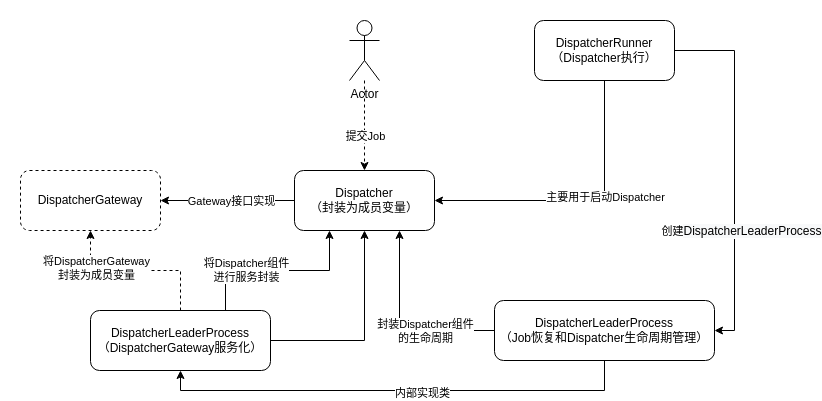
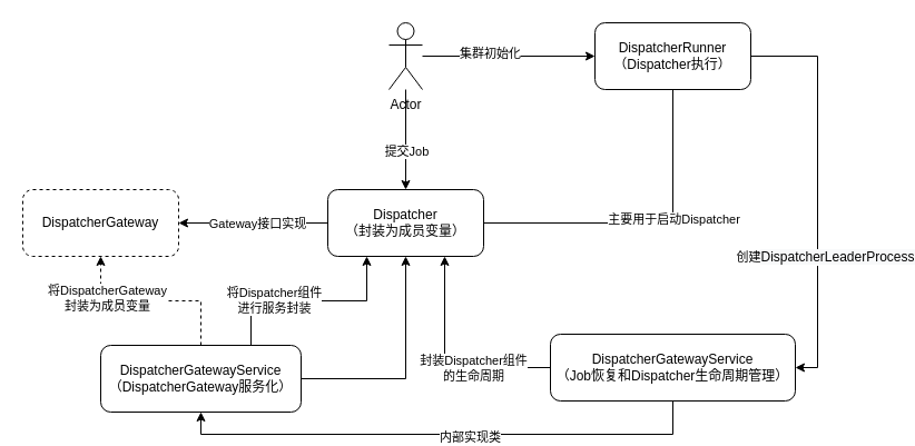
  <mxCell id="0" />
  <mxCell id="1" parent="0" />
  <mxCell id="2" style="edgeStyle=orthogonalEdgeStyle;rounded=0;orthogonalLoop=1;jettySize=auto;html=1;" edge="1" parent="1" source="4" target="15"><mxGeometry relative="1" as="geometry" /></mxCell>
  <mxCell id="3" value="Gateway接口实现" style="edgeLabel;html=1;align=center;verticalAlign=middle;resizable=0;points=[];" vertex="1" connectable="0" parent="2"><mxGeometry x="0.209" y="-3" relative="1" as="geometry"><mxPoint x="17" y="3" as="offset" /></mxGeometry></mxCell>
  <mxCell id="4" value="Dispatcher&lt;br&gt;（封装为成员变量）" style="rounded=1;whiteSpace=wrap;html=1;" vertex="1" parent="1"><mxGeometry x="294" y="170" width="140" height="60" as="geometry" /></mxCell>
- <mxCell id="5" style="edgeStyle=orthogonalEdgeStyle;rounded=0;orthogonalLoop=1;jettySize=auto;html=1;dashed=1;" edge="1" parent="1" source="9" target="4"><mxGeometry relative="1" as="geometry" /></mxCell>
+ <mxCell id="5" style="edgeStyle=orthogonalEdgeStyle;rounded=0;orthogonalLoop=1;jettySize=auto;html=1;" edge="1" parent="1" source="9" target="4"><mxGeometry relative="1" as="geometry" /></mxCell>
  <mxCell id="6" value="提交Job" style="edgeLabel;html=1;align=center;verticalAlign=middle;resizable=0;points=[];" vertex="1" connectable="0" parent="5"><mxGeometry x="0.222" relative="1" as="geometry"><mxPoint as="offset" /></mxGeometry></mxCell>
+ <mxCell id="7" style="edgeStyle=orthogonalEdgeStyle;rounded=0;orthogonalLoop=1;jettySize=auto;html=1;" edge="1" parent="1" source="9" target="14"><mxGeometry relative="1" as="geometry" /></mxCell>
+ <mxCell id="8" value="集群初始化" style="edgeLabel;html=1;align=center;verticalAlign=middle;resizable=0;points=[];" vertex="1" connectable="0" parent="7"><mxGeometry x="-0.231" y="3" relative="1" as="geometry"><mxPoint as="offset" /></mxGeometry></mxCell>
  <mxCell id="9" value="Actor" style="shape=umlActor;verticalLabelPosition=bottom;verticalAlign=top;html=1;outlineConnect=0;" vertex="1" parent="1"><mxGeometry x="349" y="20" width="30" height="60" as="geometry" /></mxCell>
- <mxCell id="10" style="edgeStyle=orthogonalEdgeStyle;rounded=0;orthogonalLoop=1;jettySize=auto;html=1;entryX=1;entryY=0.5;entryDx=0;entryDy=0;exitX=0.5;exitY=1;exitDx=0;exitDy=0;" edge="1" parent="1" source="14" target="4"><mxGeometry relative="1" as="geometry" /></mxCell>
+ <mxCell id="10" style="edgeStyle=orthogonalEdgeStyle;rounded=0;orthogonalLoop=1;jettySize=auto;html=1;entryX=1;entryY=0.5;entryDx=0;entryDy=0;exitX=0.5;exitY=1;exitDx=0;exitDy=0;endArrow=none;" edge="1" parent="1" source="14" target="4"><mxGeometry relative="1" as="geometry" /></mxCell>
  <mxCell id="11" value="主要用于启动Dispatcher" style="edgeLabel;html=1;align=center;verticalAlign=middle;resizable=0;points=[];" vertex="1" connectable="0" parent="10"><mxGeometry x="-0.2" relative="1" as="geometry"><mxPoint as="offset" /></mxGeometry></mxCell>
  <mxCell id="12" style="edgeStyle=orthogonalEdgeStyle;rounded=0;orthogonalLoop=1;jettySize=auto;html=1;entryX=1;entryY=0.5;entryDx=0;entryDy=0;exitX=1;exitY=0.5;exitDx=0;exitDy=0;" edge="1" parent="1" source="14" target="26"><mxGeometry relative="1" as="geometry" /></mxCell>
  <mxCell id="13" value="创建&lt;span style=&quot;font-size: 12px ; background-color: rgb(248 , 249 , 250)&quot;&gt;DispatcherLeaderProcess&lt;/span&gt;" style="edgeLabel;html=1;align=center;verticalAlign=middle;resizable=0;points=[];" vertex="1" connectable="0" parent="12"><mxGeometry x="0.17" y="2" relative="1" as="geometry"><mxPoint x="4" y="29" as="offset" /></mxGeometry></mxCell>
  <mxCell id="14" value="DispatcherRunner&lt;br&gt;（Dispatcher执行）" style="rounded=1;whiteSpace=wrap;html=1;" vertex="1" parent="1"><mxGeometry x="534" y="20" width="140" height="60" as="geometry" /></mxCell>
  <mxCell id="15" value="DispatcherGateway" style="rounded=1;whiteSpace=wrap;html=1;dashed=1;" vertex="1" parent="1"><mxGeometry x="20" y="170" width="140" height="60" as="geometry" /></mxCell>
  <mxCell id="16" style="edgeStyle=orthogonalEdgeStyle;rounded=0;orthogonalLoop=1;jettySize=auto;html=1;dashed=1;" edge="1" parent="1" source="21" target="15"><mxGeometry relative="1" as="geometry" /></mxCell>
  <mxCell id="17" value="将DispatcherGateway&lt;br&gt;封装为成员变量" style="edgeLabel;html=1;align=center;verticalAlign=middle;resizable=0;points=[];" vertex="1" connectable="0" parent="16"><mxGeometry x="0.475" y="-3" relative="1" as="geometry"><mxPoint as="offset" /></mxGeometry></mxCell>
  <mxCell id="18" style="edgeStyle=orthogonalEdgeStyle;rounded=0;orthogonalLoop=1;jettySize=auto;html=1;entryX=0.5;entryY=1;entryDx=0;entryDy=0;" edge="1" parent="1" source="21" target="4"><mxGeometry relative="1" as="geometry" /></mxCell>
  <mxCell id="19" style="edgeStyle=orthogonalEdgeStyle;rounded=0;orthogonalLoop=1;jettySize=auto;html=1;exitX=0.75;exitY=0;exitDx=0;exitDy=0;entryX=0.25;entryY=1;entryDx=0;entryDy=0;" edge="1" parent="1" source="21" target="4"><mxGeometry relative="1" as="geometry" /></mxCell>
  <mxCell id="20" value="将Dispatcher组件&lt;br&gt;进行服务封装" style="edgeLabel;html=1;align=center;verticalAlign=middle;resizable=0;points=[];" vertex="1" connectable="0" parent="19"><mxGeometry x="-0.352" y="1" relative="1" as="geometry"><mxPoint as="offset" /></mxGeometry></mxCell>
- <mxCell id="21" value="DispatcherLeaderProcess&lt;br&gt;（DispatcherGateway服务化）" style="rounded=1;whiteSpace=wrap;html=1;" vertex="1" parent="1"><mxGeometry x="90" y="310" width="180" height="60" as="geometry" /></mxCell>
+ <mxCell id="21" value="DispatcherGatewayService&lt;br&gt;（DispatcherGateway服务化）" style="rounded=1;whiteSpace=wrap;html=1;" vertex="1" parent="1"><mxGeometry x="90" y="310" width="180" height="60" as="geometry" /></mxCell>
  <mxCell id="22" style="edgeStyle=orthogonalEdgeStyle;rounded=0;orthogonalLoop=1;jettySize=auto;html=1;entryX=0.5;entryY=1;entryDx=0;entryDy=0;exitX=0.5;exitY=1;exitDx=0;exitDy=0;" edge="1" parent="1" source="26" target="21"><mxGeometry relative="1" as="geometry" /></mxCell>
  <mxCell id="23" value="内部实现类" style="edgeLabel;html=1;align=center;verticalAlign=middle;resizable=0;points=[];" vertex="1" connectable="0" parent="22"><mxGeometry x="-0.1" y="2" relative="1" as="geometry"><mxPoint as="offset" /></mxGeometry></mxCell>
  <mxCell id="24" style="edgeStyle=orthogonalEdgeStyle;rounded=0;orthogonalLoop=1;jettySize=auto;html=1;entryX=0.75;entryY=1;entryDx=0;entryDy=0;" edge="1" parent="1" source="26" target="4"><mxGeometry relative="1" as="geometry" /></mxCell>
  <mxCell id="25" value="封装Dispatcher组件&lt;br&gt;的生命周期" style="edgeLabel;html=1;align=center;verticalAlign=middle;resizable=0;points=[];" vertex="1" connectable="0" parent="24"><mxGeometry x="0.202" y="2" relative="1" as="geometry"><mxPoint x="27" y="22" as="offset" /></mxGeometry></mxCell>
- <mxCell id="26" value="DispatcherLeaderProcess&lt;br&gt;（Job恢复和Dispatcher生命周期管理）" style="rounded=1;whiteSpace=wrap;html=1;" vertex="1" parent="1"><mxGeometry x="494" y="300" width="220" height="60" as="geometry" /></mxCell>
+ <mxCell id="26" value="DispatcherGatewayService&lt;br&gt;（Job恢复和Dispatcher生命周期管理）" style="rounded=1;whiteSpace=wrap;html=1;" vertex="1" parent="1"><mxGeometry x="494" y="300" width="220" height="60" as="geometry" /></mxCell>
